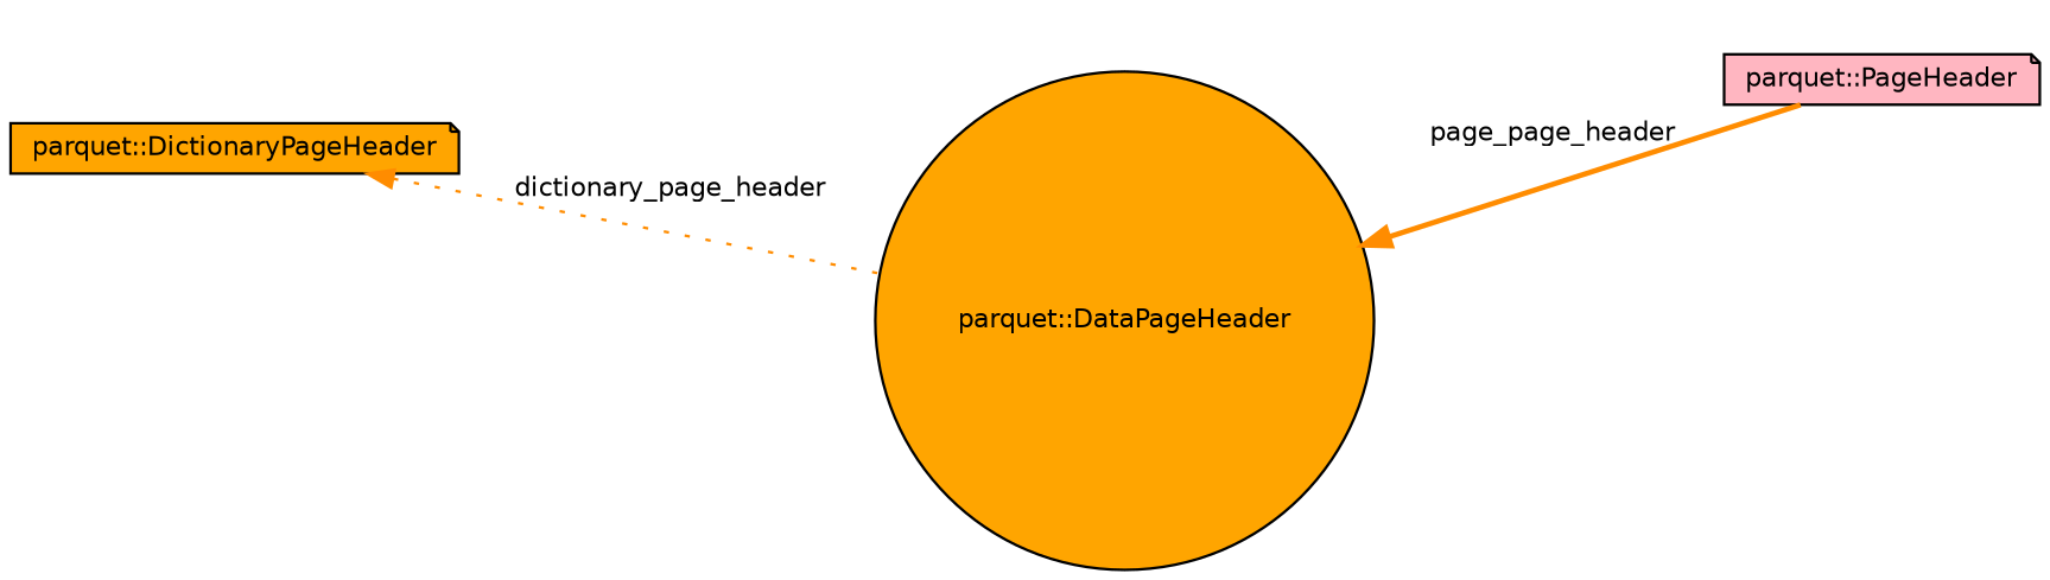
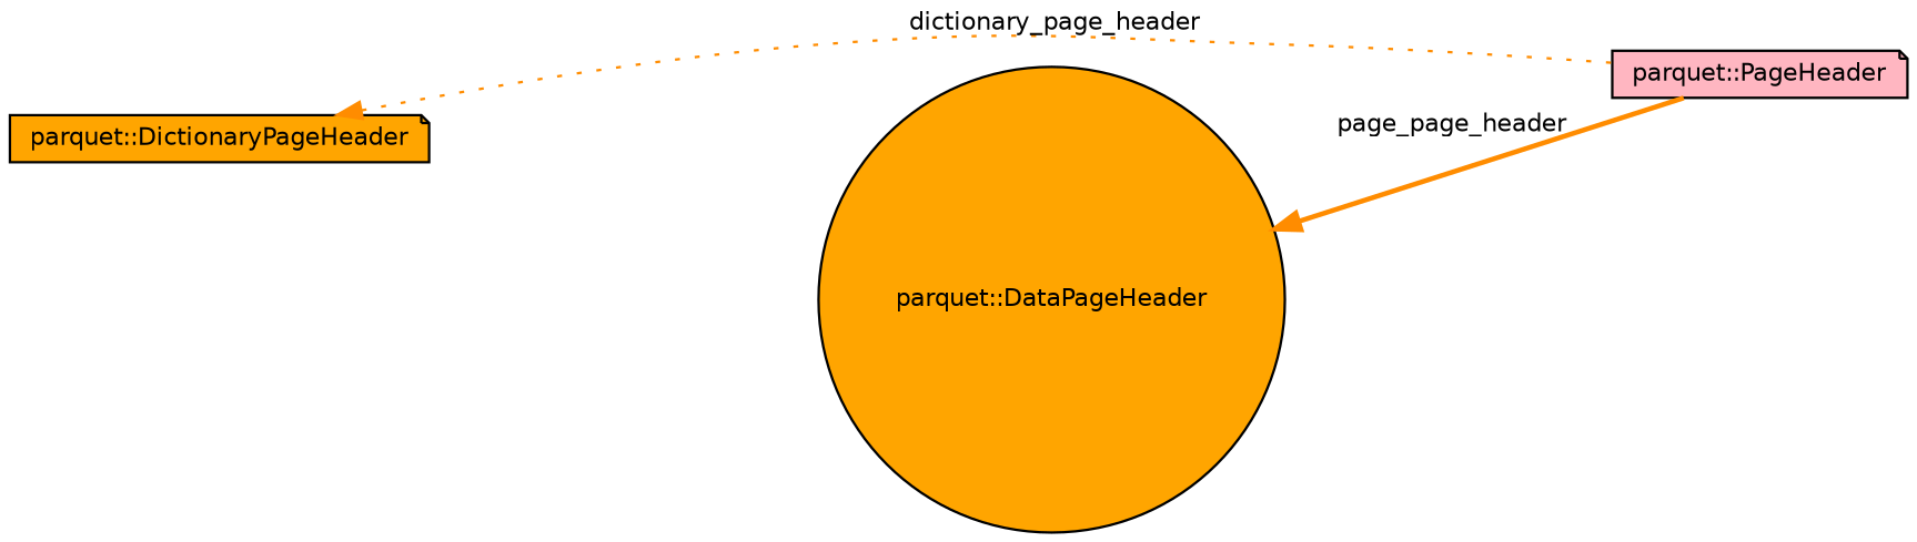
  digraph {
    rankdir=LR
    node [color=black fillcolor=orange fontname=Helvetica fontsize=10 shape=note style=filled]
    edge [color=darkorange dir=back fontname=Helvetica fontsize=10 labelfontname=Helvetica labelfontsize=10]
    n1 [fillcolor=lightpink fontcolor=black height=0.2 label="parquet::PageHeader" width=0.4]
    n2 [height=0.2 label="parquet::DictionaryPageHeader" width=0.4]
    n3 [height=0.2 label="parquet::DataPageHeader" shape=circle width=0.4]
-   n2 -> n3 [label=" dictionary_page_header" style=dotted]
+   n2 -> n1 [label=" dictionary_page_header" style=dotted]
    n3 -> n1 [label=" page_page_header" style=bold]
  }
